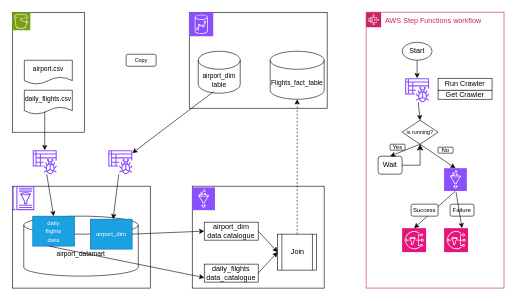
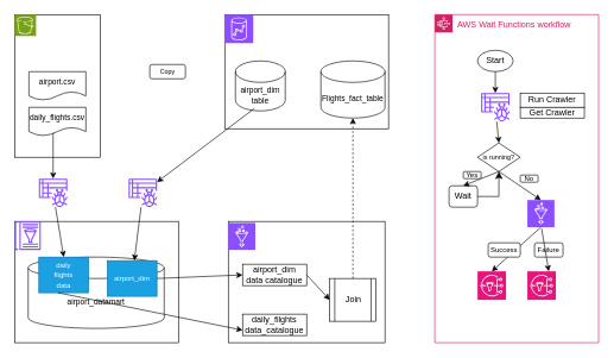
  <mxCell id="0" />
  <mxCell id="1" parent="0" />
  <mxCell id="2" value="" style="rounded=0;whiteSpace=wrap;html=1;" parent="1" vertex="1"><mxGeometry x="20" y="20" width="120" height="200" as="geometry" /></mxCell>
  <mxCell id="3" value="&lt;font style=&quot;font-size: 11px;&quot;&gt;airport.csv&lt;/font&gt;" style="shape=document;whiteSpace=wrap;html=1;boundedLbl=1;" parent="1" vertex="1"><mxGeometry x="40" y="100" width="80" height="40" as="geometry" /></mxCell>
  <mxCell id="4" value="&lt;font style=&quot;font-size: 11px;&quot;&gt;daily_flights.csv&lt;/font&gt;" style="shape=document;whiteSpace=wrap;html=1;boundedLbl=1;" parent="1" vertex="1"><mxGeometry x="40" y="150" width="80" height="40" as="geometry" /></mxCell>
  <mxCell id="5" value="" style="sketch=0;points=[[0,0,0],[0.25,0,0],[0.5,0,0],[0.75,0,0],[1,0,0],[0,1,0],[0.25,1,0],[0.5,1,0],[0.75,1,0],[1,1,0],[0,0.25,0],[0,0.5,0],[0,0.75,0],[1,0.25,0],[1,0.5,0],[1,0.75,0]];outlineConnect=0;fontColor=#232F3E;fillColor=#7AA116;strokeColor=#ffffff;dashed=0;verticalLabelPosition=bottom;verticalAlign=top;align=center;html=1;fontSize=12;fontStyle=0;aspect=fixed;shape=mxgraph.aws4.resourceIcon;resIcon=mxgraph.aws4.s3;" parent="1" vertex="1"><mxGeometry x="20" y="20" width="30" height="30" as="geometry" /></mxCell>
  <mxCell id="6" value="" style="rounded=0;whiteSpace=wrap;html=1;" parent="1" vertex="1"><mxGeometry x="315" y="20" width="230" height="160" as="geometry" /></mxCell>
  <mxCell id="7" value="" style="sketch=0;points=[[0,0,0],[0.25,0,0],[0.5,0,0],[0.75,0,0],[1,0,0],[0,1,0],[0.25,1,0],[0.5,1,0],[0.75,1,0],[1,1,0],[0,0.25,0],[0,0.5,0],[0,0.75,0],[1,0.25,0],[1,0.5,0],[1,0.75,0]];outlineConnect=0;fontColor=#232F3E;fillColor=#8C4FFF;strokeColor=#ffffff;dashed=0;verticalLabelPosition=bottom;verticalAlign=top;align=center;html=1;fontSize=12;fontStyle=0;aspect=fixed;shape=mxgraph.aws4.resourceIcon;resIcon=mxgraph.aws4.redshift;" parent="1" vertex="1"><mxGeometry x="315" y="20" width="40" height="40" as="geometry" /></mxCell>
  <mxCell id="8" value="&lt;font style=&quot;font-size: 11px;&quot;&gt;airport_dim table&lt;/font&gt;" style="shape=cylinder3;whiteSpace=wrap;html=1;boundedLbl=1;backgroundOutline=1;size=15;" parent="1" vertex="1"><mxGeometry x="330" y="85" width="70" height="70" as="geometry" /></mxCell>
  <mxCell id="9" value="&lt;font style=&quot;font-size: 9px;&quot;&gt;Copy&lt;/font&gt;" style="rounded=1;whiteSpace=wrap;html=1;" parent="1" vertex="1"><mxGeometry x="209.75" y="90" width="50" height="20" as="geometry" /></mxCell>
  <mxCell id="10" value="" style="sketch=0;outlineConnect=0;fontColor=#232F3E;gradientColor=none;fillColor=#8C4FFF;strokeColor=none;dashed=0;verticalLabelPosition=bottom;verticalAlign=top;align=center;html=1;fontSize=12;fontStyle=0;aspect=fixed;pointerEvents=1;shape=mxgraph.aws4.glue_crawlers;" parent="1" vertex="1"><mxGeometry x="54" y="250" width="40" height="40" as="geometry" /></mxCell>
  <mxCell id="11" value="" style="rounded=0;whiteSpace=wrap;html=1;" parent="1" vertex="1"><mxGeometry x="20" y="310" width="230" height="170" as="geometry" /></mxCell>
  <mxCell id="12" value="" style="sketch=0;outlineConnect=0;fontColor=#232F3E;gradientColor=none;fillColor=#8C4FFF;strokeColor=none;dashed=0;verticalLabelPosition=bottom;verticalAlign=top;align=center;html=1;fontSize=12;fontStyle=0;aspect=fixed;pointerEvents=1;shape=mxgraph.aws4.glue_data_catalog;" parent="1" vertex="1"><mxGeometry x="20" y="310" width="36.92" height="40" as="geometry" /></mxCell>
  <mxCell id="13" value="&lt;font style=&quot;font-size: 11px;&quot;&gt;airport_datamart&lt;/font&gt;" style="shape=cylinder3;whiteSpace=wrap;html=1;boundedLbl=1;backgroundOutline=1;size=15;" parent="1" vertex="1"><mxGeometry x="39" y="360" width="191" height="100" as="geometry" /></mxCell>
  <mxCell id="14" value="&lt;font style=&quot;font-size: 10px;&quot;&gt;daily&lt;/font&gt;&lt;div&gt;&lt;font style=&quot;font-size: 10px;&quot;&gt;flights&lt;/font&gt;&lt;/div&gt;&lt;div&gt;&lt;font style=&quot;font-size: 10px;&quot;&gt;data&lt;/font&gt;&lt;/div&gt;" style="rounded=0;whiteSpace=wrap;html=1;fillColor=#1ba1e2;fontColor=#ffffff;strokeColor=#006EAF;" parent="1" vertex="1"><mxGeometry x="54" y="360" width="69.75" height="50" as="geometry" /></mxCell>
  <mxCell id="15" style="edgeStyle=orthogonalEdgeStyle;rounded=0;orthogonalLoop=1;jettySize=auto;html=1;exitX=0.5;exitY=1;exitDx=0;exitDy=0;exitPerimeter=0;" parent="1" source="13" target="13" edge="1"><mxGeometry relative="1" as="geometry" /></mxCell>
  <mxCell id="16" value="&lt;font style=&quot;font-size: 11px;&quot;&gt;Flights_fact_table&lt;/font&gt;" style="shape=cylinder3;whiteSpace=wrap;html=1;boundedLbl=1;backgroundOutline=1;size=15;" parent="1" vertex="1"><mxGeometry x="450" y="85" width="90" height="80" as="geometry" /></mxCell>
  <mxCell id="17" value="" style="endArrow=classic;html=1;rounded=0;exitX=0.425;exitY=0.9;exitDx=0;exitDy=0;exitPerimeter=0;" parent="1" source="4" target="10" edge="1"><mxGeometry width="50" height="50" relative="1" as="geometry"><mxPoint x="380" y="240" as="sourcePoint" /><mxPoint x="430" y="190" as="targetPoint" /></mxGeometry></mxCell>
  <mxCell id="18" value="" style="endArrow=classic;html=1;rounded=0;entryX=0.5;entryY=0;entryDx=0;entryDy=0;" parent="1" source="10" target="14" edge="1"><mxGeometry width="50" height="50" relative="1" as="geometry"><mxPoint x="380" y="240" as="sourcePoint" /><mxPoint x="430" y="190" as="targetPoint" /></mxGeometry></mxCell>
  <mxCell id="19" value="" style="sketch=0;outlineConnect=0;fontColor=#232F3E;gradientColor=none;fillColor=#8C4FFF;strokeColor=none;dashed=0;verticalLabelPosition=bottom;verticalAlign=top;align=center;html=1;fontSize=12;fontStyle=0;aspect=fixed;pointerEvents=1;shape=mxgraph.aws4.glue_crawlers;" parent="1" vertex="1"><mxGeometry x="180" y="250" width="40" height="40" as="geometry" /></mxCell>
  <mxCell id="20" value="" style="endArrow=classic;html=1;rounded=0;exitX=0.371;exitY=0.957;exitDx=0;exitDy=0;exitPerimeter=0;" parent="1" source="8" target="19" edge="1"><mxGeometry width="50" height="50" relative="1" as="geometry"><mxPoint x="380" y="240" as="sourcePoint" /><mxPoint x="430" y="190" as="targetPoint" /></mxGeometry></mxCell>
  <mxCell id="21" value="&lt;span style=&quot;font-size: 10px;&quot;&gt;airport_dim&lt;/span&gt;" style="rounded=0;whiteSpace=wrap;html=1;fillColor=#1ba1e2;fontColor=#ffffff;strokeColor=#006EAF;" parent="1" vertex="1"><mxGeometry x="150" y="365" width="69.75" height="50" as="geometry" /></mxCell>
  <mxCell id="22" value="" style="rounded=0;whiteSpace=wrap;html=1;" parent="1" vertex="1"><mxGeometry x="320" y="310" width="220" height="170" as="geometry" /></mxCell>
  <mxCell id="23" value="" style="endArrow=classic;html=1;rounded=0;" parent="1" source="19" target="21" edge="1"><mxGeometry width="50" height="50" relative="1" as="geometry"><mxPoint x="380" y="240" as="sourcePoint" /><mxPoint x="430" y="190" as="targetPoint" /></mxGeometry></mxCell>
  <mxCell id="24" value="" style="sketch=0;points=[[0,0,0],[0.25,0,0],[0.5,0,0],[0.75,0,0],[1,0,0],[0,1,0],[0.25,1,0],[0.5,1,0],[0.75,1,0],[1,1,0],[0,0.25,0],[0,0.5,0],[0,0.75,0],[1,0.25,0],[1,0.5,0],[1,0.75,0]];outlineConnect=0;fontColor=#232F3E;fillColor=#8C4FFF;strokeColor=#ffffff;dashed=0;verticalLabelPosition=bottom;verticalAlign=top;align=center;html=1;fontSize=12;fontStyle=0;aspect=fixed;shape=mxgraph.aws4.resourceIcon;resIcon=mxgraph.aws4.glue;" parent="1" vertex="1"><mxGeometry x="320" y="312" width="38" height="38" as="geometry" /></mxCell>
  <mxCell id="25" value="" style="endArrow=classic;html=1;rounded=0;exitX=1;exitY=0.5;exitDx=0;exitDy=0;entryX=0;entryY=0.5;entryDx=0;entryDy=0;" parent="1" source="21" target="27" edge="1"><mxGeometry width="50" height="50" relative="1" as="geometry"><mxPoint x="380" y="520" as="sourcePoint" /><mxPoint x="380" y="450" as="targetPoint" /></mxGeometry></mxCell>
  <mxCell id="26" value="" style="endArrow=classic;html=1;rounded=0;exitX=0.387;exitY=1;exitDx=0;exitDy=0;exitPerimeter=0;entryX=0;entryY=0.75;entryDx=0;entryDy=0;" parent="1" source="14" target="28" edge="1"><mxGeometry width="50" height="50" relative="1" as="geometry"><mxPoint x="380" y="520" as="sourcePoint" /><mxPoint x="380" y="490" as="targetPoint" /></mxGeometry></mxCell>
  <mxCell id="27" value="airport_dim&lt;div&gt;data catalogue&lt;/div&gt;" style="rounded=0;whiteSpace=wrap;html=1;" parent="1" vertex="1"><mxGeometry x="340" y="370" width="90" height="30" as="geometry" /></mxCell>
  <mxCell id="28" value="daily_filghts&lt;div&gt;data_catalogue&lt;/div&gt;" style="rounded=0;whiteSpace=wrap;html=1;" parent="1" vertex="1"><mxGeometry x="340" y="440" width="90" height="30" as="geometry" /></mxCell>
  <mxCell id="29" value="Join" style="shape=process;whiteSpace=wrap;html=1;backgroundOutline=1;" parent="1" vertex="1"><mxGeometry x="462.5" y="390" width="65" height="60" as="geometry" /></mxCell>
- <mxCell id="30" value="" style="endArrow=classic;html=1;rounded=0;exitX=1;exitY=0.5;exitDx=0;exitDy=0;entryX=0;entryY=0.5;entryDx=0;entryDy=0;" parent="1" source="28" target="29" edge="1"><mxGeometry width="50" height="50" relative="1" as="geometry"><mxPoint x="380" y="520" as="sourcePoint" /><mxPoint x="430" y="470" as="targetPoint" /></mxGeometry></mxCell>
  <mxCell id="31" value="" style="endArrow=classic;html=1;rounded=0;exitX=1;exitY=0.5;exitDx=0;exitDy=0;entryX=0;entryY=0.5;entryDx=0;entryDy=0;" parent="1" source="27" target="29" edge="1"><mxGeometry width="50" height="50" relative="1" as="geometry"><mxPoint x="380" y="520" as="sourcePoint" /><mxPoint x="430" y="470" as="targetPoint" /></mxGeometry></mxCell>
  <mxCell id="32" value="" style="endArrow=classic;html=1;rounded=0;exitX=0.5;exitY=0;exitDx=0;exitDy=0;entryX=0.5;entryY=1;entryDx=0;entryDy=0;entryPerimeter=0;dashed=1;" parent="1" source="29" target="16" edge="1"><mxGeometry width="50" height="50" relative="1" as="geometry"><mxPoint x="380" y="310" as="sourcePoint" /><mxPoint x="430" y="260" as="targetPoint" /></mxGeometry></mxCell>
- <mxCell id="33" value="AWS Step Functions workflow" style="points=[[0,0],[0.25,0],[0.5,0],[0.75,0],[1,0],[1,0.25],[1,0.5],[1,0.75],[1,1],[0.75,1],[0.5,1],[0.25,1],[0,1],[0,0.75],[0,0.5],[0,0.25]];outlineConnect=0;gradientColor=none;html=1;whiteSpace=wrap;fontSize=12;fontStyle=0;container=1;pointerEvents=0;collapsible=0;recursiveResize=0;shape=mxgraph.aws4.group;grIcon=mxgraph.aws4.group_aws_step_functions_workflow;strokeColor=#CD2264;fillColor=none;verticalAlign=top;align=left;spacingLeft=30;fontColor=#CD2264;dashed=0;" vertex="1" parent="1"><mxGeometry x="610" y="20" width="230" height="460" as="geometry" /></mxCell>
+ <mxCell id="33" value="AWS Wait Functions workflow" style="points=[[0,0],[0.25,0],[0.5,0],[0.75,0],[1,0],[1,0.25],[1,0.5],[1,0.75],[1,1],[0.75,1],[0.5,1],[0.25,1],[0,1],[0,0.75],[0,0.5],[0,0.25]];outlineConnect=0;gradientColor=none;html=1;whiteSpace=wrap;fontSize=12;fontStyle=0;container=1;pointerEvents=0;collapsible=0;recursiveResize=0;shape=mxgraph.aws4.group;grIcon=mxgraph.aws4.group_aws_step_functions_workflow;strokeColor=#CD2264;fillColor=none;verticalAlign=top;align=left;spacingLeft=30;fontColor=#CD2264;dashed=0;" vertex="1" parent="1"><mxGeometry x="610" y="20" width="230" height="460" as="geometry" /></mxCell>
  <mxCell id="34" value="Start" style="ellipse;whiteSpace=wrap;html=1;" vertex="1" parent="33"><mxGeometry x="60" y="50" width="50" height="30" as="geometry" /></mxCell>
  <mxCell id="35" value="" style="endArrow=classic;html=1;rounded=0;exitX=0.5;exitY=1;exitDx=0;exitDy=0;" edge="1" parent="33" source="34" target="36"><mxGeometry width="50" height="50" relative="1" as="geometry"><mxPoint x="-230" y="220" as="sourcePoint" /><mxPoint x="-180" y="170" as="targetPoint" /></mxGeometry></mxCell>
  <mxCell id="36" value="" style="sketch=0;outlineConnect=0;fontColor=#232F3E;gradientColor=none;fillColor=#8C4FFF;strokeColor=none;dashed=0;verticalLabelPosition=bottom;verticalAlign=top;align=center;html=1;fontSize=12;fontStyle=0;aspect=fixed;pointerEvents=1;shape=mxgraph.aws4.glue_crawlers;" vertex="1" parent="33"><mxGeometry x="65" y="110" width="40" height="40" as="geometry" /></mxCell>
  <mxCell id="37" value="&lt;font style=&quot;font-size: 9px;&quot;&gt;&lt;font style=&quot;&quot;&gt;is runn&lt;/font&gt;ing?&lt;/font&gt;" style="rhombus;whiteSpace=wrap;html=1;" vertex="1" parent="33"><mxGeometry x="60" y="180" width="60" height="40" as="geometry" /></mxCell>
  <mxCell id="38" value="Wait" style="whiteSpace=wrap;html=1;rounded=1;" vertex="1" parent="33"><mxGeometry x="20" y="240" width="40" height="30" as="geometry" /></mxCell>
  <mxCell id="39" value="" style="sketch=0;points=[[0,0,0],[0.25,0,0],[0.5,0,0],[0.75,0,0],[1,0,0],[0,1,0],[0.25,1,0],[0.5,1,0],[0.75,1,0],[1,1,0],[0,0.25,0],[0,0.5,0],[0,0.75,0],[1,0.25,0],[1,0.5,0],[1,0.75,0]];outlineConnect=0;fontColor=#232F3E;fillColor=#8C4FFF;strokeColor=#ffffff;dashed=0;verticalLabelPosition=bottom;verticalAlign=top;align=center;html=1;fontSize=12;fontStyle=0;aspect=fixed;shape=mxgraph.aws4.resourceIcon;resIcon=mxgraph.aws4.glue;" vertex="1" parent="33"><mxGeometry x="130" y="260" width="38" height="38" as="geometry" /></mxCell>
  <mxCell id="40" value="" style="sketch=0;points=[[0,0,0],[0.25,0,0],[0.5,0,0],[0.75,0,0],[1,0,0],[0,1,0],[0.25,1,0],[0.5,1,0],[0.75,1,0],[1,1,0],[0,0.25,0],[0,0.5,0],[0,0.75,0],[1,0.25,0],[1,0.5,0],[1,0.75,0]];outlineConnect=0;fontColor=#232F3E;fillColor=#E7157B;strokeColor=#ffffff;dashed=0;verticalLabelPosition=bottom;verticalAlign=top;align=center;html=1;fontSize=12;fontStyle=0;aspect=fixed;shape=mxgraph.aws4.resourceIcon;resIcon=mxgraph.aws4.sns;" vertex="1" parent="33"><mxGeometry x="130" y="360" width="40" height="40" as="geometry" /></mxCell>
  <mxCell id="41" value="" style="sketch=0;points=[[0,0,0],[0.25,0,0],[0.5,0,0],[0.75,0,0],[1,0,0],[0,1,0],[0.25,1,0],[0.5,1,0],[0.75,1,0],[1,1,0],[0,0.25,0],[0,0.5,0],[0,0.75,0],[1,0.25,0],[1,0.5,0],[1,0.75,0]];outlineConnect=0;fontColor=#232F3E;fillColor=#E7157B;strokeColor=#ffffff;dashed=0;verticalLabelPosition=bottom;verticalAlign=top;align=center;html=1;fontSize=12;fontStyle=0;aspect=fixed;shape=mxgraph.aws4.resourceIcon;resIcon=mxgraph.aws4.sns;" vertex="1" parent="33"><mxGeometry x="60" y="360" width="40" height="40" as="geometry" /></mxCell>
  <mxCell id="42" value="" style="endArrow=classic;html=1;rounded=0;entryX=0.5;entryY=0;entryDx=0;entryDy=0;" edge="1" parent="33" source="36" target="37"><mxGeometry width="50" height="50" relative="1" as="geometry"><mxPoint x="-230" y="220" as="sourcePoint" /><mxPoint x="-180" y="170" as="targetPoint" /></mxGeometry></mxCell>
  <mxCell id="43" value="" style="endArrow=classic;html=1;rounded=0;exitX=0.5;exitY=1;exitDx=0;exitDy=0;entryX=0.5;entryY=0;entryDx=0;entryDy=0;" edge="1" parent="33" source="37" target="38"><mxGeometry width="50" height="50" relative="1" as="geometry"><mxPoint x="-230" y="220" as="sourcePoint" /><mxPoint x="-180" y="170" as="targetPoint" /></mxGeometry></mxCell>
  <mxCell id="44" value="&lt;font size=&quot;1&quot;&gt;Yes&lt;/font&gt;" style="rounded=1;whiteSpace=wrap;html=1;" vertex="1" parent="33"><mxGeometry x="40" y="220" width="25" height="10" as="geometry" /></mxCell>
  <mxCell id="45" value="" style="edgeStyle=elbowEdgeStyle;elbow=horizontal;endArrow=classic;html=1;curved=0;rounded=0;endSize=8;startSize=8;exitX=1;exitY=0.5;exitDx=0;exitDy=0;entryX=0.5;entryY=1;entryDx=0;entryDy=0;" edge="1" parent="33" source="38" target="37"><mxGeometry width="50" height="50" relative="1" as="geometry"><mxPoint x="-220" y="320" as="sourcePoint" /><mxPoint x="-170" y="270" as="targetPoint" /><Array as="points"><mxPoint x="90" y="240" /></Array></mxGeometry></mxCell>
  <mxCell id="46" value="" style="endArrow=classic;html=1;rounded=0;exitX=0.5;exitY=1;exitDx=0;exitDy=0;entryX=0.5;entryY=0;entryDx=0;entryDy=0;entryPerimeter=0;" edge="1" parent="33" source="37" target="39"><mxGeometry width="50" height="50" relative="1" as="geometry"><mxPoint x="-220" y="320" as="sourcePoint" /><mxPoint x="-170" y="270" as="targetPoint" /></mxGeometry></mxCell>
  <mxCell id="47" value="&lt;font size=&quot;1&quot;&gt;No&lt;/font&gt;" style="rounded=1;whiteSpace=wrap;html=1;" vertex="1" parent="33"><mxGeometry x="120" y="225" width="25" height="10" as="geometry" /></mxCell>
  <mxCell id="48" value="" style="endArrow=classic;html=1;rounded=0;exitX=0.5;exitY=1;exitDx=0;exitDy=0;exitPerimeter=0;entryX=0.5;entryY=0;entryDx=0;entryDy=0;entryPerimeter=0;" edge="1" parent="33" source="39" target="41"><mxGeometry width="50" height="50" relative="1" as="geometry"><mxPoint x="-220" y="320" as="sourcePoint" /><mxPoint x="-170" y="270" as="targetPoint" /></mxGeometry></mxCell>
  <mxCell id="49" value="&lt;font size=&quot;1&quot;&gt;Success&lt;/font&gt;" style="rounded=1;whiteSpace=wrap;html=1;" vertex="1" parent="33"><mxGeometry x="75" y="320" width="45" height="20" as="geometry" /></mxCell>
  <mxCell id="50" value="&lt;font size=&quot;1&quot;&gt;Failure&lt;/font&gt;" style="rounded=1;whiteSpace=wrap;html=1;" vertex="1" parent="33"><mxGeometry x="140" y="320" width="40" height="20" as="geometry" /></mxCell>
  <mxCell id="51" value="Run Crawler" style="rounded=0;whiteSpace=wrap;html=1;" vertex="1" parent="33"><mxGeometry x="120" y="110" width="90" height="20" as="geometry" /></mxCell>
  <mxCell id="52" value="Get Crawler" style="rounded=0;whiteSpace=wrap;html=1;" vertex="1" parent="33"><mxGeometry x="120" y="130" width="90" height="15" as="geometry" /></mxCell>
  <mxCell id="53" value="" style="endArrow=classic;html=1;rounded=0;entryX=0.75;entryY=0;entryDx=0;entryDy=0;entryPerimeter=0;" edge="1" parent="1" target="40"><mxGeometry width="50" height="50" relative="1" as="geometry"><mxPoint x="760" y="320" as="sourcePoint" /><mxPoint x="440" y="290" as="targetPoint" /></mxGeometry></mxCell>
